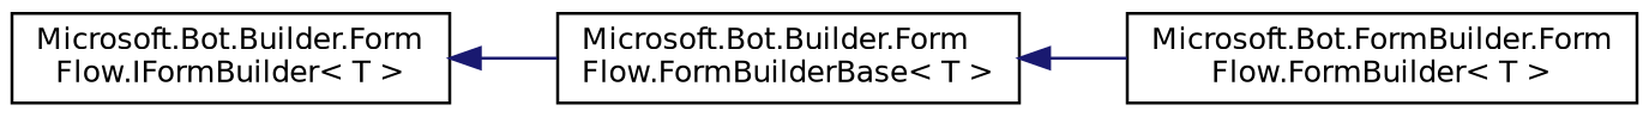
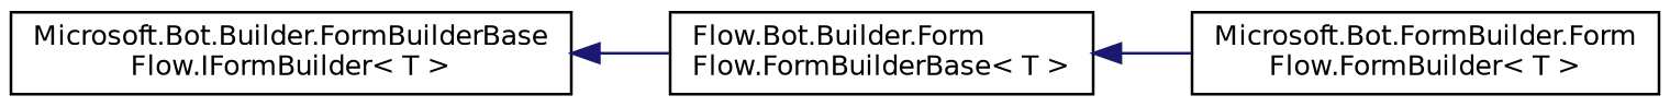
  digraph {
    rankdir=LR
    node [color=black fillcolor=white fontname=Helvetica fontsize=10 shape=record style=filled]
    edge [color=midnightblue dir=back fontname=Helvetica fontsize=10 labelfontname=Helvetica labelfontsize=10 style=solid]
-   n1 [height=0.2 label="Microsoft.Bot.Builder.Form\lFlow.IFormBuilder\< T \>" width=0.4]
-   n2 [height=0.2 label="Microsoft.Bot.Builder.Form\lFlow.FormBuilderBase\< T \>" width=0.4]
+   n1 [height=0.2 label="Microsoft.Bot.Builder.FormBuilderBase\lFlow.IFormBuilder\< T \>" width=0.4]
+   n2 [height=0.2 label="Flow.Bot.Builder.Form\lFlow.FormBuilderBase\< T \>" width=0.4]
    n3 [height=0.2 label="Microsoft.Bot.FormBuilder.Form\lFlow.FormBuilder\< T \>" width=0.4]
    n1 -> n2
    n2 -> n3
  }
